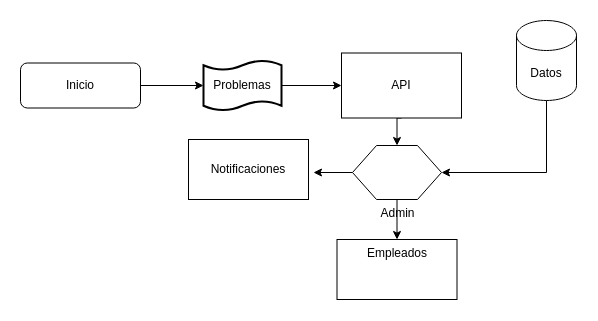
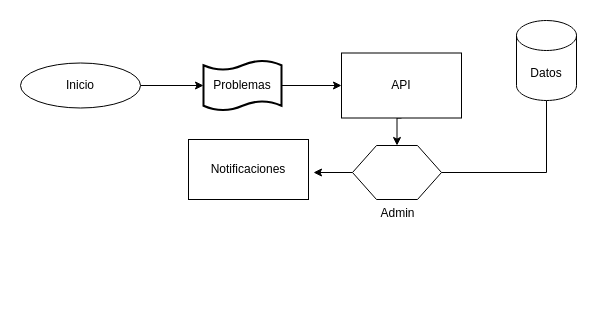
  <mxCell id="0" />
  <mxCell id="1" parent="0" />
  <mxCell id="2" style="edgeStyle=orthogonalEdgeStyle;rounded=0;orthogonalLoop=1;jettySize=auto;html=1;entryX=0;entryY=0.5;entryDx=0;entryDy=0;entryPerimeter=0;" edge="1" parent="1" source="3" target="13"><mxGeometry relative="1" as="geometry"><mxPoint x="193" y="92" as="targetPoint" /></mxGeometry></mxCell>
- <mxCell id="3" value="Inicio" style="rounded=1;whiteSpace=wrap;html=1;" vertex="1" parent="1"><mxGeometry x="20" y="62.5" width="120" height="45" as="geometry" /></mxCell>
+ <mxCell id="3" value="Inicio" style="ellipse;whiteSpace=wrap;html=1;" vertex="1" parent="1"><mxGeometry x="20" y="62.5" width="120" height="45" as="geometry" /></mxCell>
  <mxCell id="4" style="edgeStyle=orthogonalEdgeStyle;rounded=0;orthogonalLoop=1;jettySize=auto;html=1;exitX=0.5;exitY=1;exitDx=0;exitDy=0;entryX=0.5;entryY=0;entryDx=0;entryDy=0;" edge="1" parent="1" source="5" target="11"><mxGeometry relative="1" as="geometry" /></mxCell>
  <mxCell id="5" value="API" style="rounded=0;whiteSpace=wrap;html=1;" vertex="1" parent="1"><mxGeometry x="341" y="52.5" width="120" height="65" as="geometry" /></mxCell>
  <mxCell id="6" value="Notificaciones" style="rounded=0;whiteSpace=wrap;html=1;" vertex="1" parent="1"><mxGeometry x="188" y="139" width="120" height="60" as="geometry" /></mxCell>
- <mxCell id="7" style="edgeStyle=orthogonalEdgeStyle;rounded=0;orthogonalLoop=1;jettySize=auto;html=1;exitX=0.5;exitY=1;exitDx=0;exitDy=0;exitPerimeter=0;entryX=1;entryY=0.5;entryDx=0;entryDy=0;" edge="1" parent="1" source="8" target="11"><mxGeometry relative="1" as="geometry" /></mxCell>
+ <mxCell id="7" style="edgeStyle=orthogonalEdgeStyle;rounded=0;orthogonalLoop=1;jettySize=auto;html=1;exitX=0.5;exitY=1;exitDx=0;exitDy=0;exitPerimeter=0;entryX=1;entryY=0.5;entryDx=0;entryDy=0;endArrow=none;" edge="1" parent="1" source="8" target="11"><mxGeometry relative="1" as="geometry" /></mxCell>
  <mxCell id="8" value="Datos" style="shape=cylinder3;whiteSpace=wrap;html=1;boundedLbl=1;backgroundOutline=1;size=15;" vertex="1" parent="1"><mxGeometry x="516" y="20" width="60" height="80" as="geometry" /></mxCell>
- <mxCell id="9" value="" style="edgeStyle=orthogonalEdgeStyle;rounded=0;orthogonalLoop=1;jettySize=auto;html=1;" edge="1" parent="1" source="11" target="14"><mxGeometry relative="1" as="geometry" /></mxCell>
  <mxCell id="10" style="edgeStyle=orthogonalEdgeStyle;rounded=0;orthogonalLoop=1;jettySize=auto;html=1;exitX=0;exitY=0.5;exitDx=0;exitDy=0;" edge="1" parent="1" source="11"><mxGeometry relative="1" as="geometry"><mxPoint x="313" y="172" as="targetPoint" /></mxGeometry></mxCell>
  <mxCell id="11" value="Admin" style="verticalLabelPosition=bottom;verticalAlign=top;html=1;shape=hexagon;perimeter=hexagonPerimeter2;arcSize=6;size=0.27;" vertex="1" parent="1"><mxGeometry x="352" y="145" width="89" height="54" as="geometry" /></mxCell>
  <mxCell id="12" style="edgeStyle=orthogonalEdgeStyle;rounded=0;orthogonalLoop=1;jettySize=auto;html=1;exitX=1;exitY=0.5;exitDx=0;exitDy=0;exitPerimeter=0;entryX=0;entryY=0.5;entryDx=0;entryDy=0;" edge="1" parent="1" source="13" target="5"><mxGeometry relative="1" as="geometry" /></mxCell>
  <mxCell id="13" value="Problemas" style="shape=tape;whiteSpace=wrap;html=1;strokeWidth=2;size=0.19" vertex="1" parent="1"><mxGeometry x="203" y="60" width="78" height="50" as="geometry" /></mxCell>
- <mxCell id="14" value="Empleados" style="whiteSpace=wrap;html=1;verticalAlign=top;arcSize=6;" vertex="1" parent="1"><mxGeometry x="336.5" y="239" width="120" height="60" as="geometry" /></mxCell>
